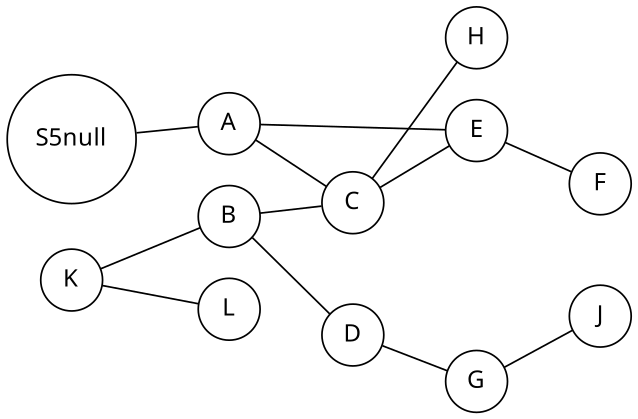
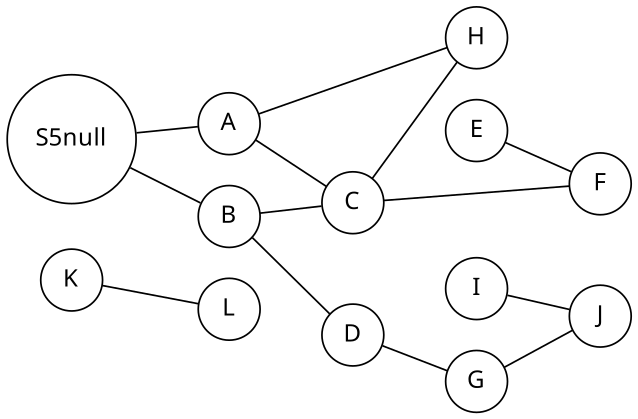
  graph {
    fontname="Noto Sans"
    rankdir=LR
    node [fontname="Noto Sans" shape=circle]
    edge [fontname="Noto Sans"]
    n1 [label=S5null]
    A
    B
    E
    C
    D
    F
    H
    G
    J
+   I
    K
    L
    n1 -- A
-   K -- B
-   A -- E
+   n1 -- B
+   A -- H
    A -- C
    B -- C
    B -- D
    E -- F
-   C -- E
+   C -- F
    C -- H
    D -- G
    G -- J
+   I -- J
    K -- L
  }
